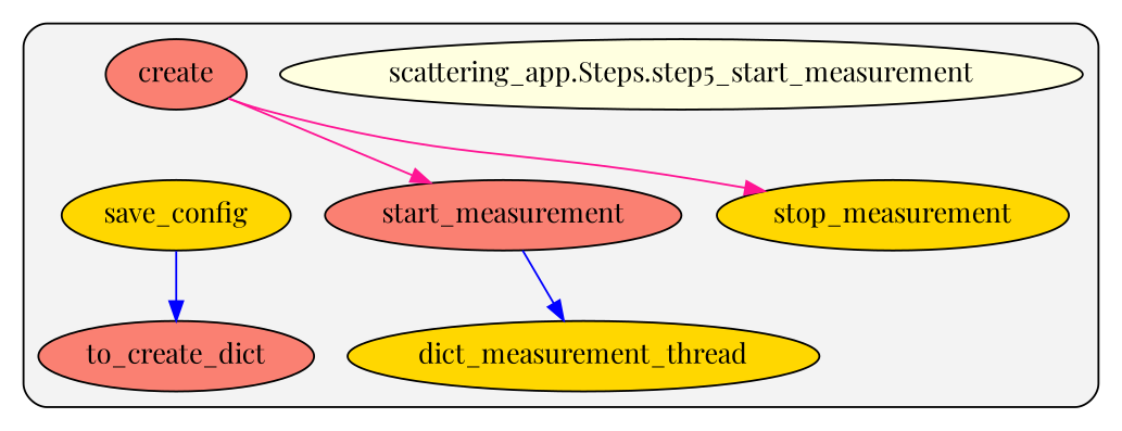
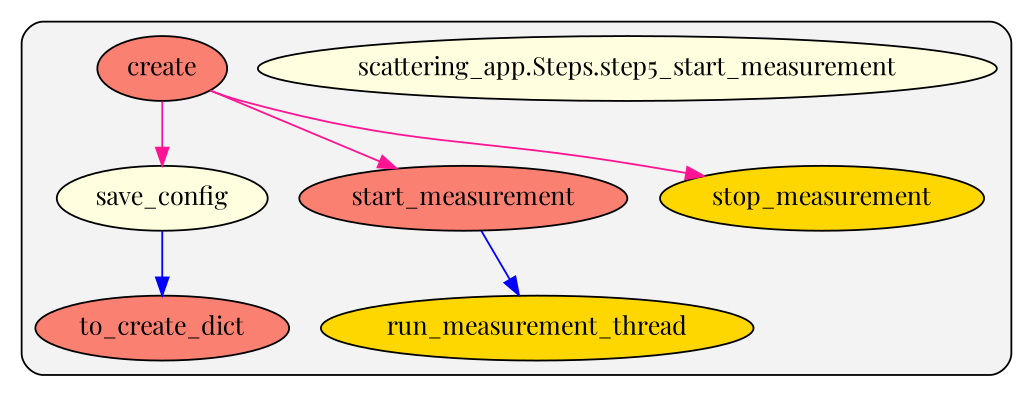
  digraph {
    fontname="Playfair Display"
    rankdir=TB
    node [fillcolor=salmon fontcolor="#000000" fontname="Playfair Display" group=0 style=filled]
    edge [color=deeppink fontname="Playfair Display" style=solid]
    n1 [fillcolor=lightyellow label="scattering_app.Steps.step5_start_measurement"]
    n2 [label=create]
-   n3 [fillcolor=gold label=save_config]
+   n3 [fillcolor=lightyellow label=save_config]
    n4 [label=start_measurement]
    n5 [fillcolor=gold label=stop_measurement]
    n6 [label=to_create_dict]
-   n7 [fillcolor=gold label=dict_measurement_thread]
+   n7 [fillcolor=gold label=run_measurement_thread]
    subgraph cluster_1 {
      fillcolor="#80808018"
      style="filled,rounded"
      n1
      n2
      n3
      n4
      n5
      n6
      n7
    }
+   n2 -> n3
    n2 -> n4
    n2 -> n5
    n3 -> n6 [color=blue]
    n4 -> n7 [color=blue]
  }
